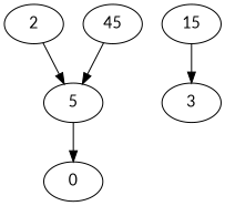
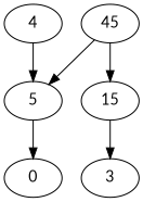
  strict digraph {
    fontname=Lato
    node [fontname=Lato]
    edge [fontname=Lato]
    n1 [label=0]
    5
-   2
+   2 [label=4]
    15
    3
    45
    5 -> n1
    2 -> 5
    15 -> 3
    45 -> 5
+   45 -> 15
  }
